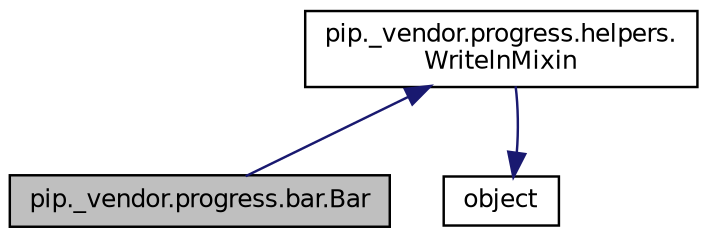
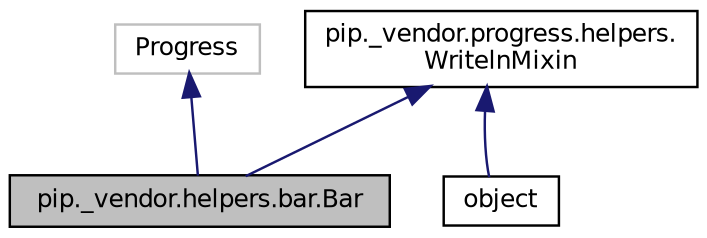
  digraph {
    node [color=black fillcolor=white fontname=Helvetica fontsize=10 shape=record style=filled]
    edge [color=midnightblue dir=back fontname=Helvetica fontsize=10 labelfontname=Helvetica labelfontsize=10 style=solid]
-   n1 [fillcolor=grey75 fontcolor=black height=0.2 label="pip._vendor.progress.bar.Bar" width=0.4]
+   n1 [fillcolor=grey75 fontcolor=black height=0.2 label="pip._vendor.helpers.bar.Bar" width=0.4]
    n2 [height=0.2 label="pip._vendor.progress.helpers.\lWritelnMixin" width=0.4]
    n3 [height=0.2 label=object width=0.4]
+   n4 [color=grey75 height=0.2 label=Progress width=0.4]
    n2 -> n1
-   n3 -> n2
+   n2 -> n3
+   n4 -> n1
  }
